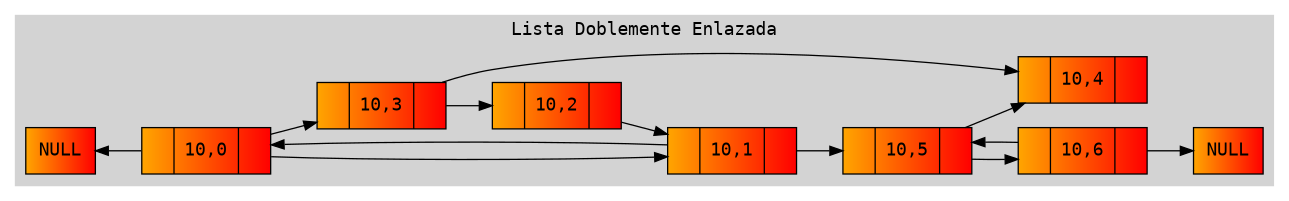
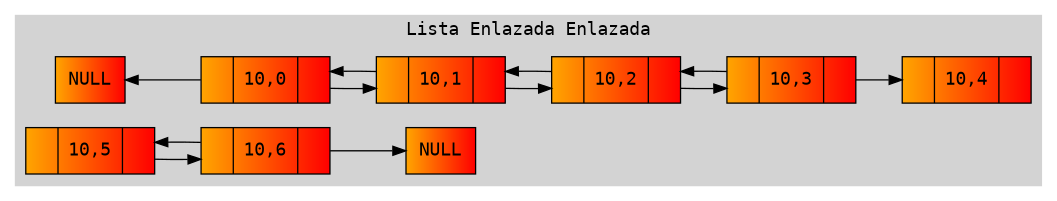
  digraph {
    fontname="DejaVu Sans Mono"
    rankdir=LR
    node [fillcolor="orange:red" fontname="DejaVu Sans Mono" shape=record style=filled]
    edge [fontname="DejaVu Sans Mono"]
    n1 [label=NULL]
    n2 [label="{ |10,0| }"]
    n3 [label="{ |10,1| }"]
    n4 [label="{ |10,2| }"]
    n5 [label="{ |10,3| }"]
    n6 [label="{ |10,4| }"]
    n7 [label="{ |10,5| }"]
    n8 [label="{ |10,6| }"]
    n9 [label=NULL]
    subgraph cluster_1 {
      color=lightgrey
-     label="Lista Doblemente Enlazada"
+     label="Lista Enlazada Enlazada"
      style=filled
      n1
      n2
      n3
      n4
      n5
      n6
      n7
      n8
      n9
    }
    n1 -> n2 [dir=back]
    n2 -> n3
    n3 -> n2
-   n3 -> n7
+   n3 -> n4
    n4 -> n3
-   n2 -> n5
+   n4 -> n5
    n5 -> n4
    n5 -> n6
-   n7 -> n6
    n7 -> n8
    n8 -> n7
    n8 -> n9
  }
